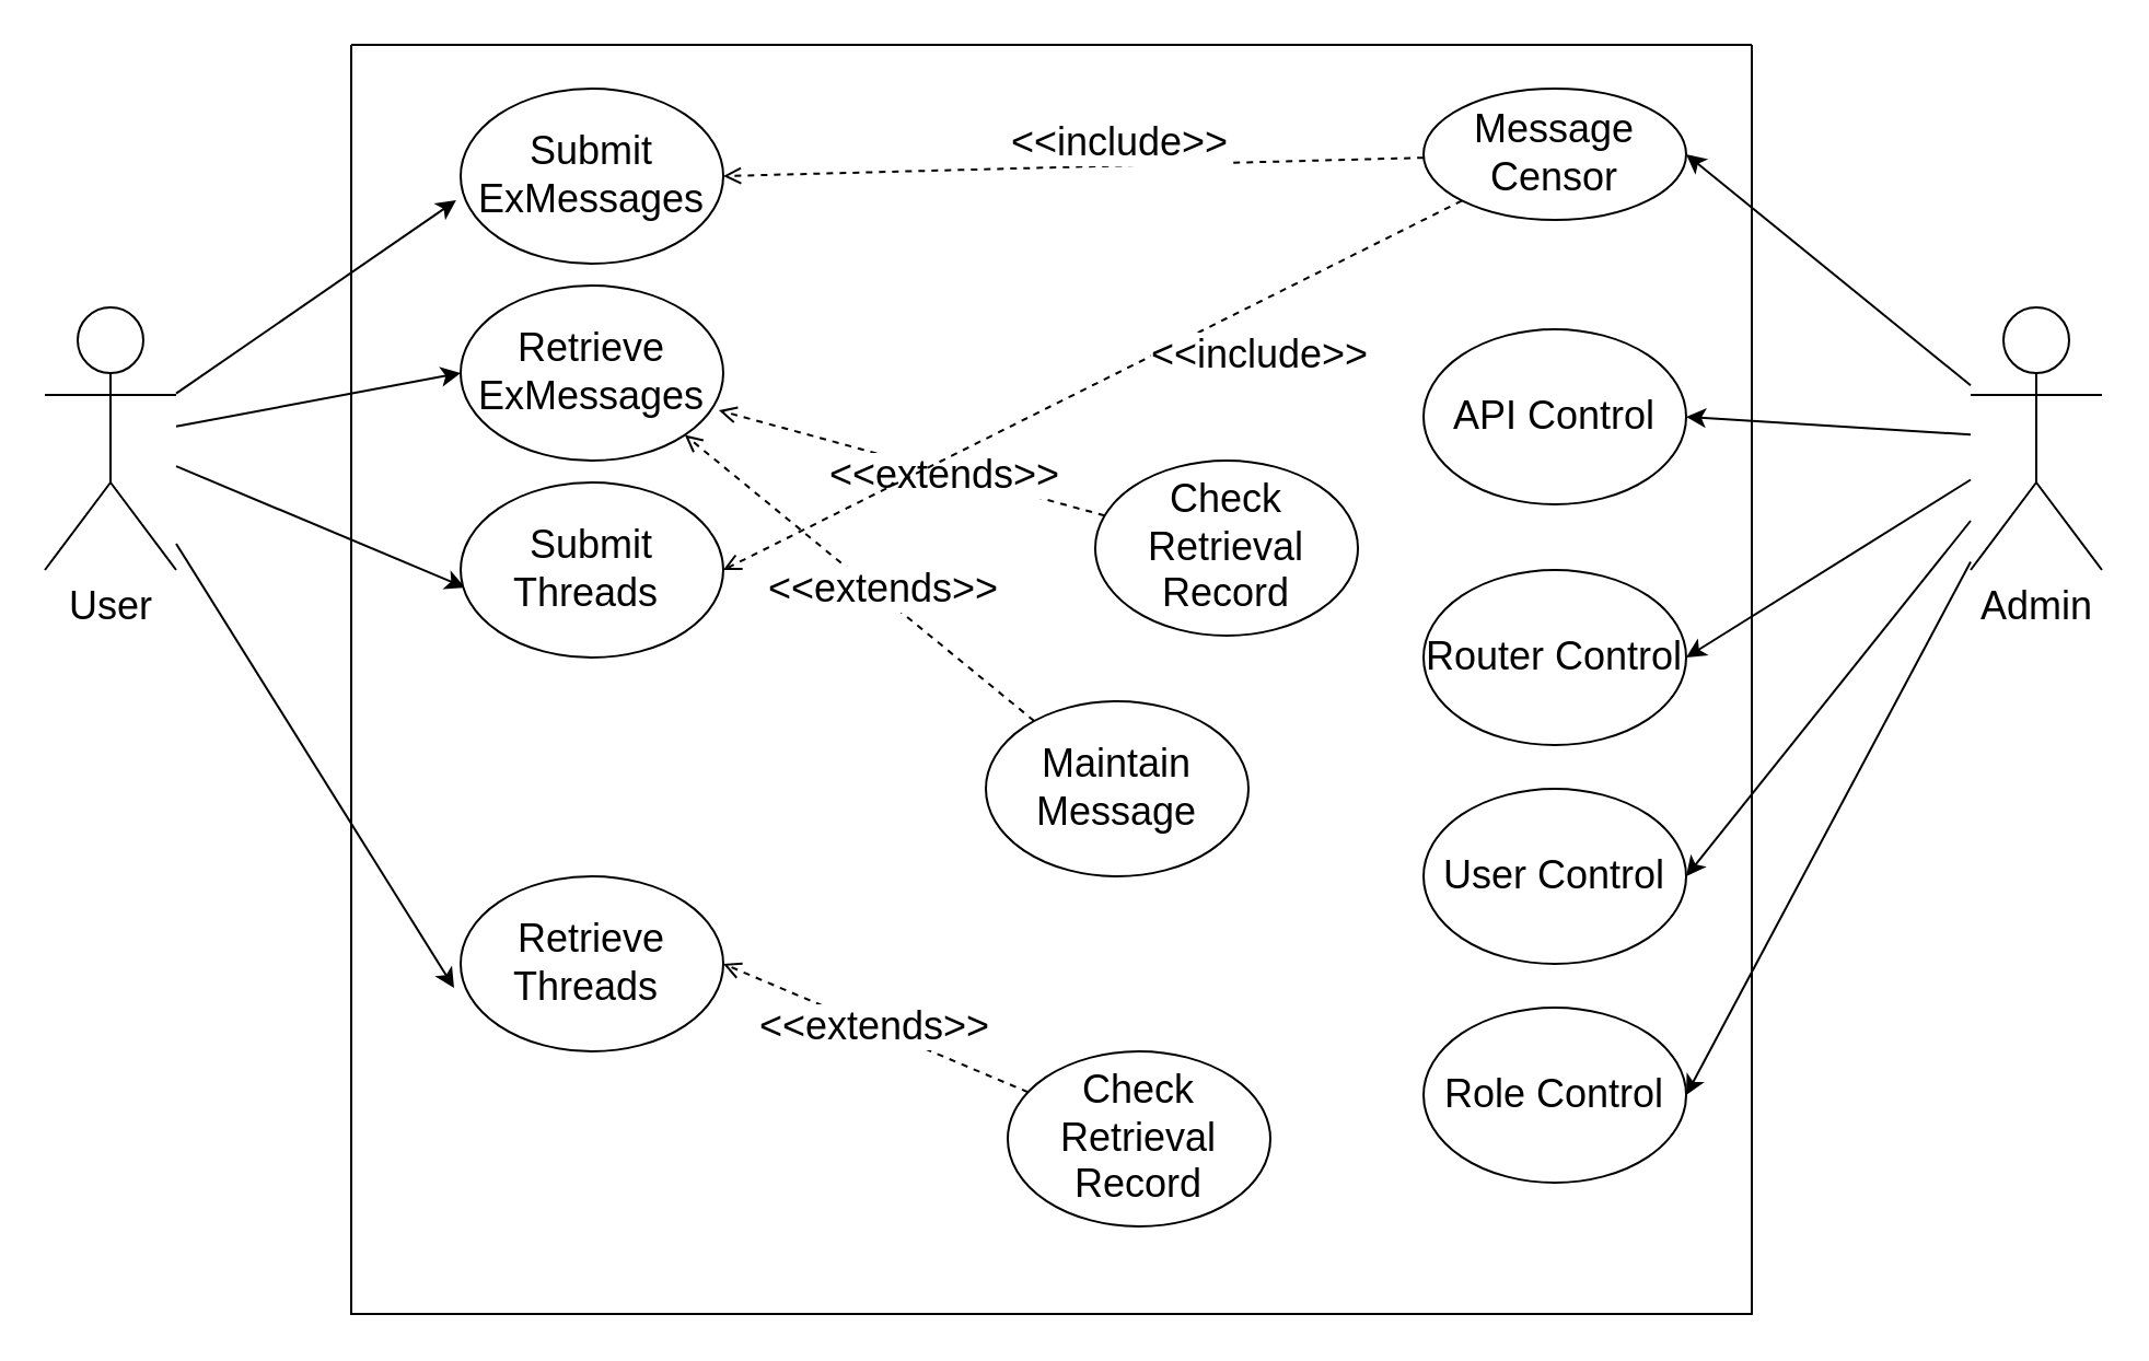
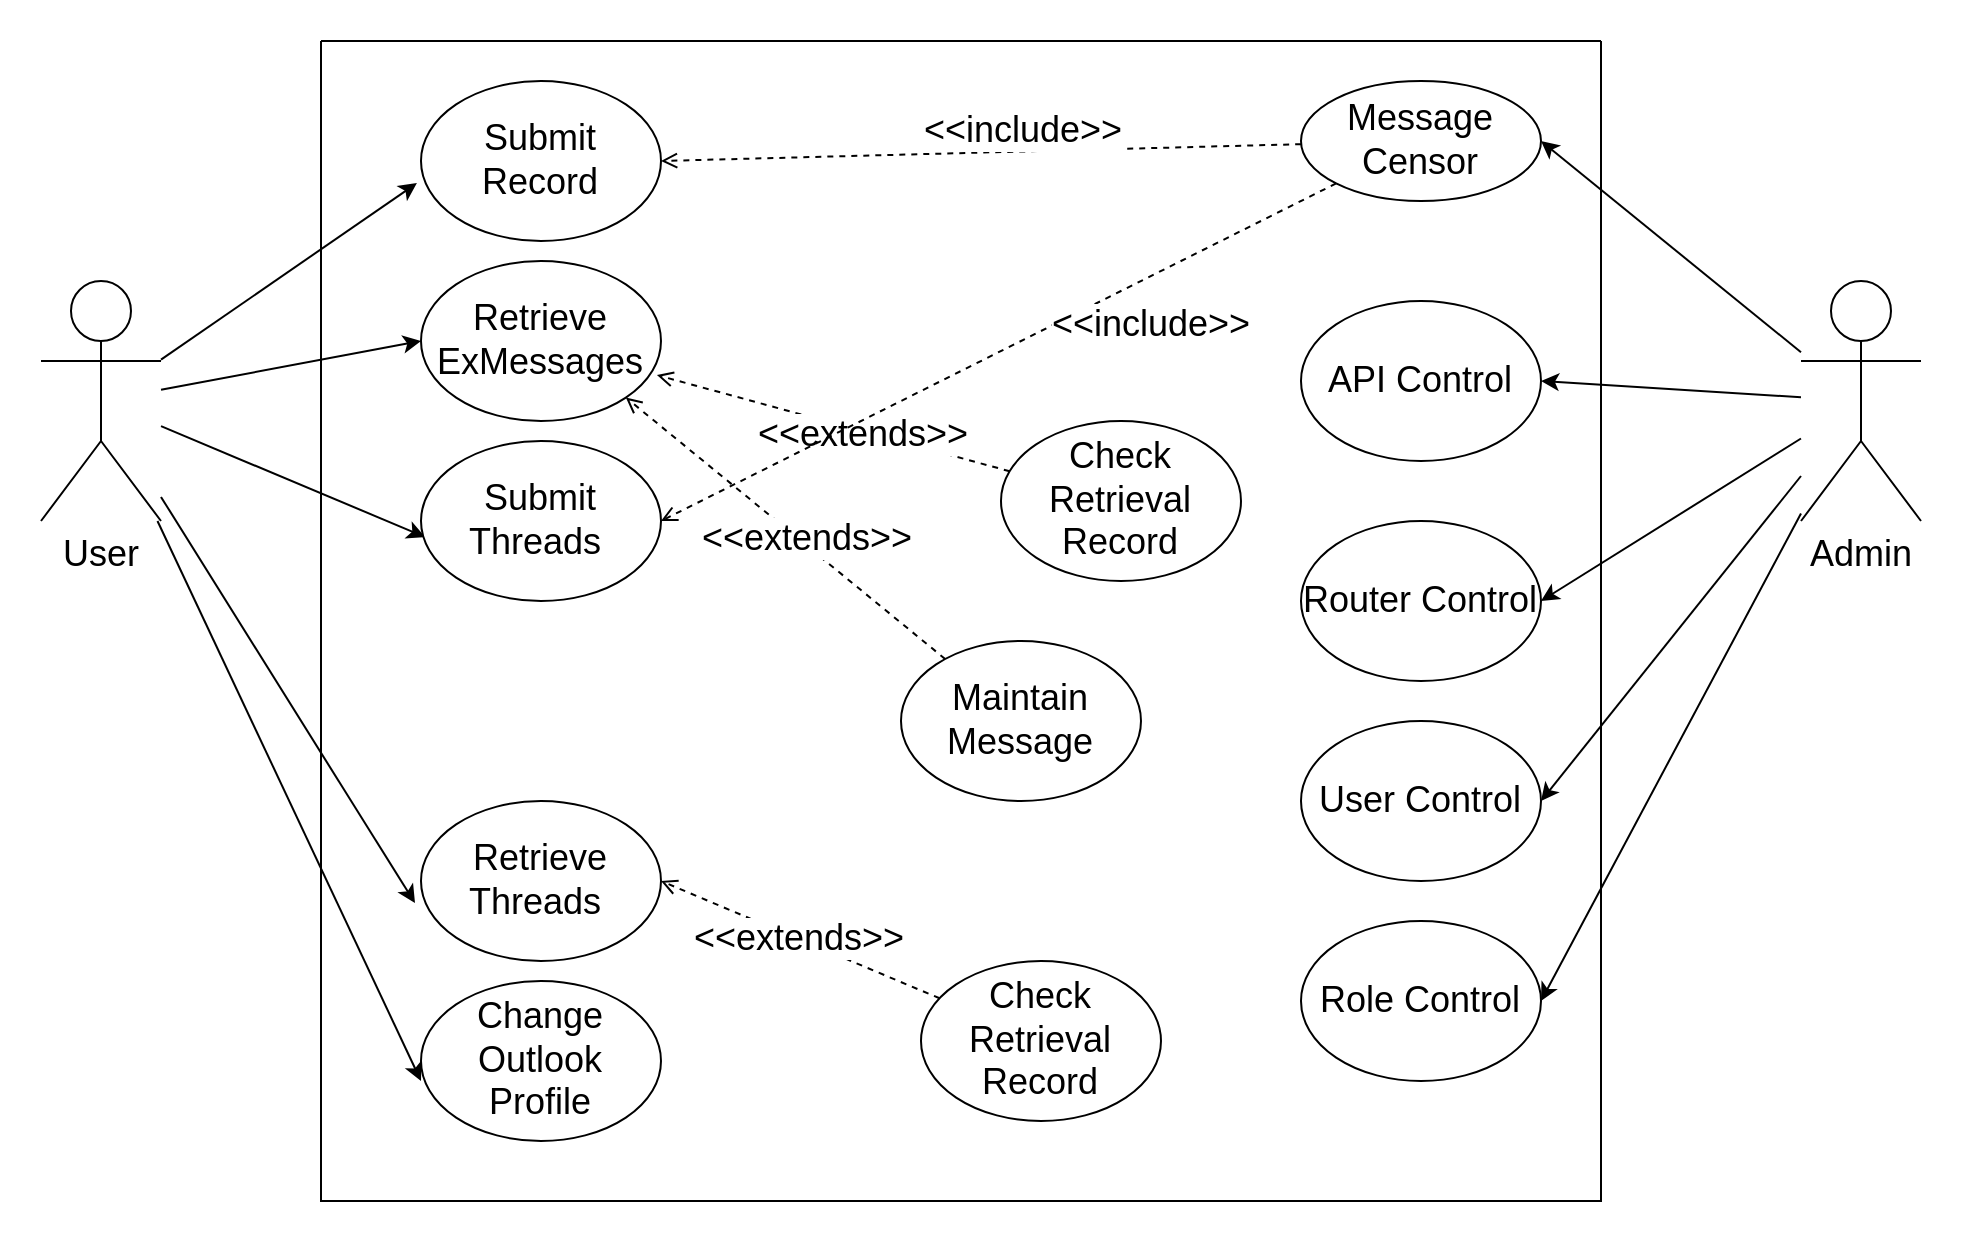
  <mxCell id="0" />
  <mxCell id="1" parent="0" />
  <mxCell id="2" style="rounded=0;orthogonalLoop=1;jettySize=auto;html=1;entryX=-0.017;entryY=0.638;entryDx=0;entryDy=0;entryPerimeter=0;" edge="1" parent="1" source="7" target="18"><mxGeometry relative="1" as="geometry" /></mxCell>
  <mxCell id="3" style="edgeStyle=none;rounded=0;orthogonalLoop=1;jettySize=auto;html=1;entryX=0;entryY=0.5;entryDx=0;entryDy=0;" edge="1" parent="1" source="7" target="19"><mxGeometry relative="1" as="geometry" /></mxCell>
  <mxCell id="4" style="edgeStyle=none;rounded=0;orthogonalLoop=1;jettySize=auto;html=1;entryX=0.017;entryY=0.6;entryDx=0;entryDy=0;entryPerimeter=0;" edge="1" parent="1" source="7" target="20"><mxGeometry relative="1" as="geometry" /></mxCell>
  <mxCell id="5" style="edgeStyle=none;rounded=0;orthogonalLoop=1;jettySize=auto;html=1;entryX=-0.025;entryY=0.638;entryDx=0;entryDy=0;entryPerimeter=0;fontSize=18;endArrow=classic;endFill=1;" edge="1" parent="1" source="7" target="9"><mxGeometry relative="1" as="geometry" /></mxCell>
+ <mxCell id="6" style="edgeStyle=none;rounded=0;orthogonalLoop=1;jettySize=auto;html=1;entryX=0;entryY=0.625;entryDx=0;entryDy=0;entryPerimeter=0;fontSize=18;endArrow=classic;endFill=1;" edge="1" parent="1" source="7" target="21"><mxGeometry relative="1" as="geometry" /></mxCell>
  <mxCell id="7" value="&lt;font style=&quot;font-size: 18px;&quot;&gt;User&lt;/font&gt;" style="shape=umlActor;verticalLabelPosition=bottom;verticalAlign=top;html=1;outlineConnect=0;" vertex="1" parent="1"><mxGeometry x="20" y="140" width="60" height="120" as="geometry" /></mxCell>
  <mxCell id="8" value="" style="swimlane;startSize=0;" vertex="1" parent="1"><mxGeometry x="160" y="20" width="640" height="580" as="geometry"><mxRectangle x="210" y="140" width="50" height="40" as="alternateBounds" /></mxGeometry></mxCell>
  <mxCell id="9" value="&lt;font style=&quot;font-size: 18px;&quot;&gt;Retrieve Threads&amp;nbsp;&lt;/font&gt;" style="ellipse;whiteSpace=wrap;html=1;" vertex="1" parent="8"><mxGeometry x="50" y="380" width="120" height="80" as="geometry" /></mxCell>
  <mxCell id="10" style="edgeStyle=none;rounded=0;orthogonalLoop=1;jettySize=auto;html=1;entryX=0.983;entryY=0.713;entryDx=0;entryDy=0;entryPerimeter=0;fontSize=18;endArrow=open;endFill=0;dashed=1;" edge="1" parent="8" source="12" target="19"><mxGeometry relative="1" as="geometry" /></mxCell>
  <mxCell id="11" value="&amp;lt;&amp;lt;extends&amp;gt;&amp;gt;" style="edgeLabel;html=1;align=center;verticalAlign=middle;resizable=0;points=[];fontSize=18;" vertex="1" connectable="0" parent="10"><mxGeometry x="-0.165" y="1" relative="1" as="geometry"><mxPoint as="offset" /></mxGeometry></mxCell>
  <mxCell id="12" value="&lt;font style=&quot;font-size: 18px;&quot;&gt;Check Retrieval Record&lt;/font&gt;" style="ellipse;whiteSpace=wrap;html=1;" vertex="1" parent="8"><mxGeometry x="340" y="190" width="120" height="80" as="geometry" /></mxCell>
  <mxCell id="13" style="edgeStyle=none;rounded=0;orthogonalLoop=1;jettySize=auto;html=1;entryX=1;entryY=1;entryDx=0;entryDy=0;fontSize=18;endArrow=open;endFill=0;dashed=1;" edge="1" parent="8" source="15" target="19"><mxGeometry relative="1" as="geometry" /></mxCell>
  <mxCell id="14" value="&amp;lt;&amp;lt;extends&amp;gt;&amp;gt;" style="edgeLabel;html=1;align=center;verticalAlign=middle;resizable=0;points=[];fontSize=18;" vertex="1" connectable="0" parent="13"><mxGeometry x="-0.105" y="-3" relative="1" as="geometry"><mxPoint as="offset" /></mxGeometry></mxCell>
  <mxCell id="15" value="&lt;font style=&quot;font-size: 18px;&quot;&gt;Maintain Message&lt;/font&gt;" style="ellipse;whiteSpace=wrap;html=1;" vertex="1" parent="8"><mxGeometry x="290" y="300" width="120" height="80" as="geometry" /></mxCell>
  <mxCell id="16" value="&amp;lt;&amp;lt;extends&amp;gt;&amp;gt;" style="edgeStyle=none;rounded=0;orthogonalLoop=1;jettySize=auto;html=1;entryX=1;entryY=0.5;entryDx=0;entryDy=0;fontSize=18;dashed=1;endArrow=open;endFill=0;" edge="1" parent="8" source="17" target="9"><mxGeometry relative="1" as="geometry" /></mxCell>
  <mxCell id="17" value="&lt;font style=&quot;font-size: 18px;&quot;&gt;Check Retrieval Record&lt;/font&gt;" style="ellipse;whiteSpace=wrap;html=1;" vertex="1" parent="8"><mxGeometry x="300" y="460" width="120" height="80" as="geometry" /></mxCell>
- <mxCell id="18" value="&lt;font style=&quot;font-size: 18px;&quot;&gt;Submit ExMessages&lt;/font&gt;" style="ellipse;whiteSpace=wrap;html=1;" vertex="1" parent="8"><mxGeometry x="50" y="20" width="120" height="80" as="geometry" /></mxCell>
+ <mxCell id="18" value="&lt;font style=&quot;font-size: 18px;&quot;&gt;Submit Record&lt;/font&gt;" style="ellipse;whiteSpace=wrap;html=1;" vertex="1" parent="8"><mxGeometry x="50" y="20" width="120" height="80" as="geometry" /></mxCell>
  <mxCell id="19" value="&lt;font style=&quot;font-size: 18px;&quot;&gt;Retrieve ExMessages&lt;/font&gt;" style="ellipse;whiteSpace=wrap;html=1;" vertex="1" parent="8"><mxGeometry x="50" y="110" width="120" height="80" as="geometry" /></mxCell>
  <mxCell id="20" value="&lt;font style=&quot;font-size: 18px;&quot;&gt;Submit Threads&amp;nbsp;&lt;/font&gt;" style="ellipse;whiteSpace=wrap;html=1;" vertex="1" parent="8"><mxGeometry x="50" y="200" width="120" height="80" as="geometry" /></mxCell>
+ <mxCell id="21" value="&lt;font style=&quot;font-size: 18px;&quot;&gt;Change Outlook Profile&lt;/font&gt;" style="ellipse;whiteSpace=wrap;html=1;" vertex="1" parent="8"><mxGeometry x="50" y="470" width="120" height="80" as="geometry" /></mxCell>
  <mxCell id="22" value="&lt;font style=&quot;font-size: 18px;&quot;&gt;API Control&lt;/font&gt;" style="ellipse;whiteSpace=wrap;html=1;" vertex="1" parent="8"><mxGeometry x="490" y="130" width="120" height="80" as="geometry" /></mxCell>
  <mxCell id="23" value="&lt;font style=&quot;font-size: 18px;&quot;&gt;Router Control&lt;/font&gt;" style="ellipse;whiteSpace=wrap;html=1;" vertex="1" parent="8"><mxGeometry x="490" y="240" width="120" height="80" as="geometry" /></mxCell>
  <mxCell id="24" value="&lt;font style=&quot;font-size: 18px;&quot;&gt;User Control&lt;/font&gt;" style="ellipse;whiteSpace=wrap;html=1;" vertex="1" parent="8"><mxGeometry x="490" y="340" width="120" height="80" as="geometry" /></mxCell>
  <mxCell id="25" value="&lt;font style=&quot;font-size: 18px;&quot;&gt;Role Control&lt;/font&gt;" style="ellipse;whiteSpace=wrap;html=1;" vertex="1" parent="8"><mxGeometry x="490" y="440" width="120" height="80" as="geometry" /></mxCell>
  <mxCell id="26" style="edgeStyle=none;rounded=0;orthogonalLoop=1;jettySize=auto;html=1;entryX=1;entryY=0.5;entryDx=0;entryDy=0;fontSize=18;endArrow=open;endFill=0;dashed=1;" edge="1" parent="8" source="30" target="20"><mxGeometry relative="1" as="geometry" /></mxCell>
  <mxCell id="27" value="&amp;lt;&amp;lt;include&amp;gt;&amp;gt;" style="edgeLabel;html=1;align=center;verticalAlign=middle;resizable=0;points=[];fontSize=18;" vertex="1" connectable="0" parent="26"><mxGeometry x="-0.375" y="1" relative="1" as="geometry"><mxPoint x="12" y="17" as="offset" /></mxGeometry></mxCell>
  <mxCell id="28" style="edgeStyle=none;rounded=0;orthogonalLoop=1;jettySize=auto;html=1;entryX=1;entryY=0.5;entryDx=0;entryDy=0;fontSize=18;endArrow=open;endFill=0;dashed=1;" edge="1" parent="8" source="30" target="18"><mxGeometry relative="1" as="geometry" /></mxCell>
  <mxCell id="29" value="&amp;lt;&amp;lt;include&amp;gt;&amp;gt;" style="edgeLabel;html=1;align=center;verticalAlign=middle;resizable=0;points=[];fontSize=18;" vertex="1" connectable="0" parent="28"><mxGeometry x="-0.3" y="-1" relative="1" as="geometry"><mxPoint x="-28" y="-9" as="offset" /></mxGeometry></mxCell>
  <mxCell id="30" value="&lt;font style=&quot;font-size: 18px;&quot;&gt;Message Censor&lt;/font&gt;" style="ellipse;whiteSpace=wrap;html=1;" vertex="1" parent="8"><mxGeometry x="490" y="20" width="120" height="60" as="geometry" /></mxCell>
  <mxCell id="31" style="edgeStyle=none;rounded=0;orthogonalLoop=1;jettySize=auto;html=1;entryX=1;entryY=0.5;entryDx=0;entryDy=0;fontSize=18;endArrow=classic;endFill=1;" edge="1" parent="1" source="36" target="22"><mxGeometry relative="1" as="geometry" /></mxCell>
  <mxCell id="32" style="edgeStyle=none;rounded=0;orthogonalLoop=1;jettySize=auto;html=1;entryX=1;entryY=0.5;entryDx=0;entryDy=0;fontSize=18;endArrow=classic;endFill=1;" edge="1" parent="1" source="36" target="23"><mxGeometry relative="1" as="geometry" /></mxCell>
  <mxCell id="33" style="edgeStyle=none;rounded=0;orthogonalLoop=1;jettySize=auto;html=1;entryX=1;entryY=0.5;entryDx=0;entryDy=0;fontSize=18;endArrow=classic;endFill=1;" edge="1" parent="1" source="36" target="24"><mxGeometry relative="1" as="geometry" /></mxCell>
  <mxCell id="34" style="edgeStyle=none;rounded=0;orthogonalLoop=1;jettySize=auto;html=1;entryX=1;entryY=0.5;entryDx=0;entryDy=0;fontSize=18;endArrow=classic;endFill=1;" edge="1" parent="1" source="36" target="25"><mxGeometry relative="1" as="geometry" /></mxCell>
  <mxCell id="35" style="edgeStyle=none;rounded=0;orthogonalLoop=1;jettySize=auto;html=1;entryX=1;entryY=0.5;entryDx=0;entryDy=0;fontSize=18;endArrow=classic;endFill=1;" edge="1" parent="1" source="36" target="30"><mxGeometry relative="1" as="geometry" /></mxCell>
  <mxCell id="36" value="&lt;font style=&quot;font-size: 18px;&quot;&gt;Admin&lt;br&gt;&lt;/font&gt;" style="shape=umlActor;verticalLabelPosition=bottom;verticalAlign=top;html=1;outlineConnect=0;" vertex="1" parent="1"><mxGeometry x="900" y="140" width="60" height="120" as="geometry" /></mxCell>
